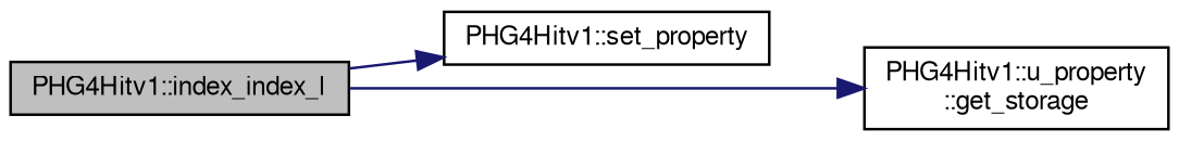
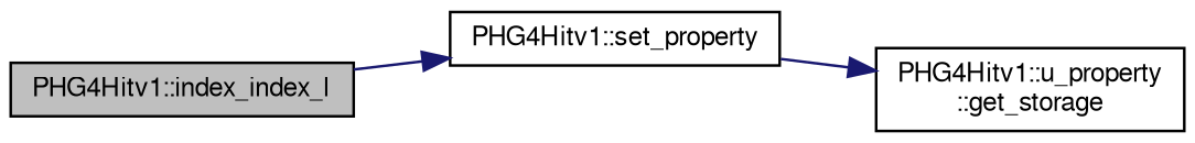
  digraph {
    rankdir=LR
    node [color=black fontname=FreeSans fontsize=10 shape=record]
    edge [color=midnightblue fontname=FreeSans fontsize=10 labelfontname=FreeSans labelfontsize=10 style=solid]
    n1 [fillcolor=grey75 fontcolor=black height=0.2 label="PHG4Hitv1::index_index_l" style=filled width=0.4]
    n2 [height=0.2 label="PHG4Hitv1::set_property" width=0.4]
    n3 [height=0.2 label="PHG4Hitv1::u_property\l::get_storage" width=0.4]
    n1 -> n2
-   n1 -> n3
+   n2 -> n3
  }
